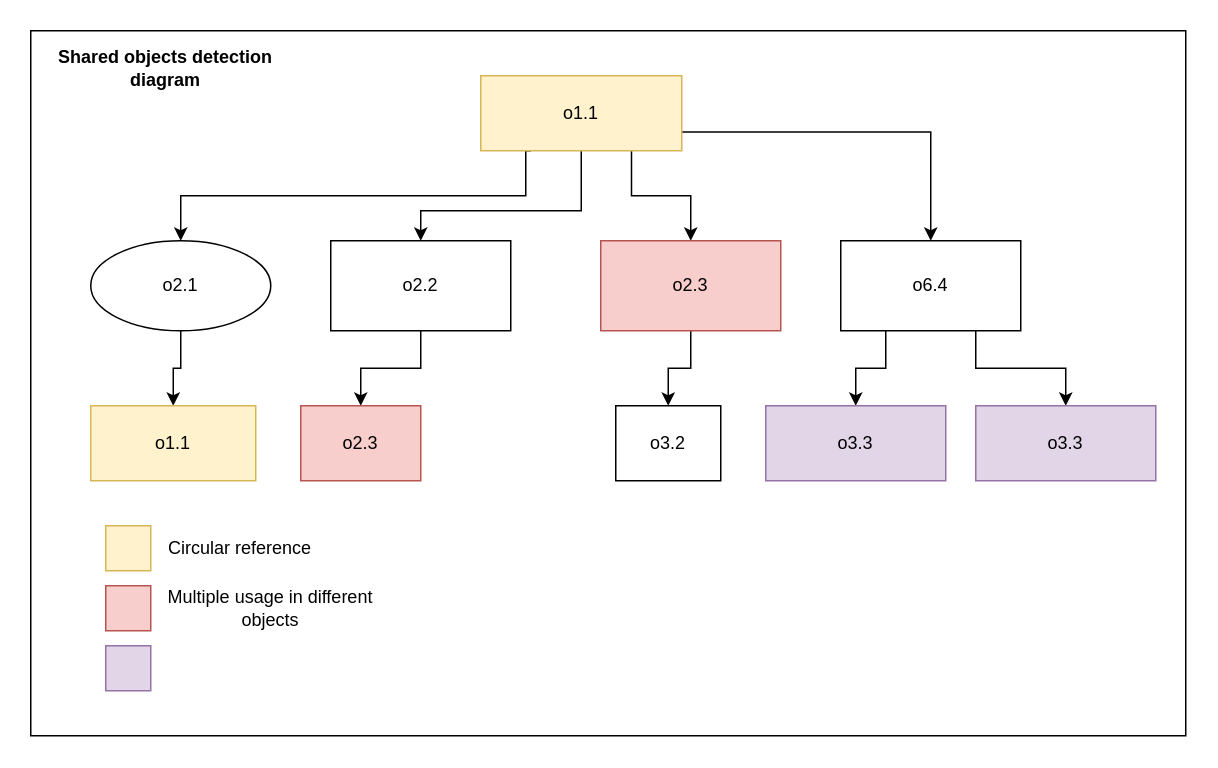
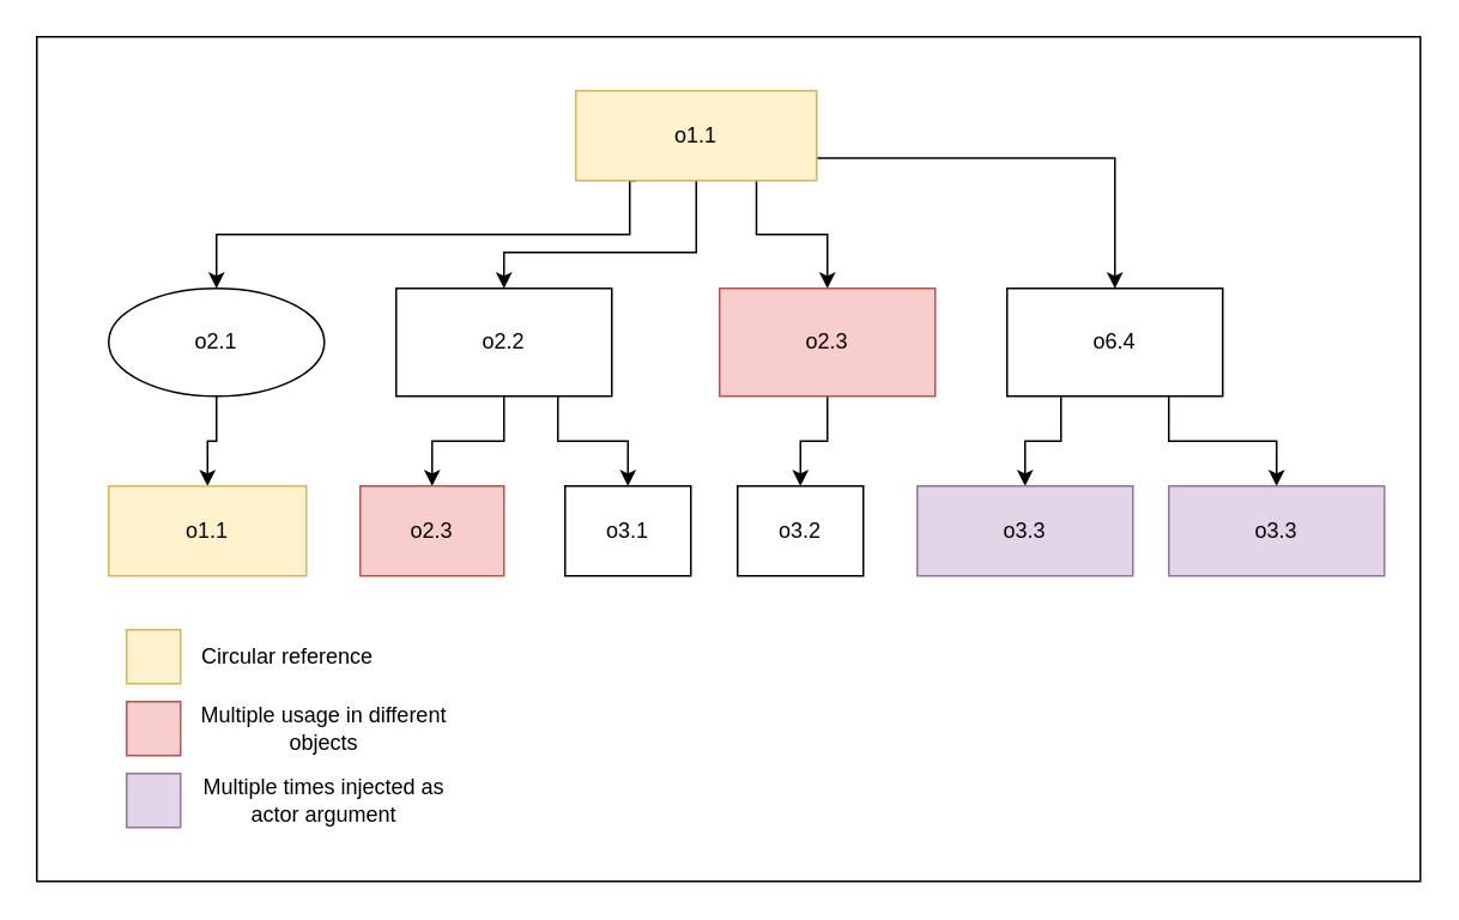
  <mxCell id="0" />
  <mxCell id="1" parent="0" />
  <mxCell id="2" value="" style="rounded=0;whiteSpace=wrap;html=1;" vertex="1" parent="1"><mxGeometry x="20" y="20" width="770" height="470" as="geometry" /></mxCell>
  <mxCell id="3" style="edgeStyle=orthogonalEdgeStyle;rounded=0;orthogonalLoop=1;jettySize=auto;html=1;exitX=0.25;exitY=1;exitDx=0;exitDy=0;entryX=0.5;entryY=0;entryDx=0;entryDy=0;" edge="1" parent="1" source="7" target="9"><mxGeometry relative="1" as="geometry"><Array as="points"><mxPoint x="350" y="100" /><mxPoint x="350" y="130" /><mxPoint x="120" y="130" /></Array></mxGeometry></mxCell>
  <mxCell id="4" style="edgeStyle=orthogonalEdgeStyle;rounded=0;orthogonalLoop=1;jettySize=auto;html=1;exitX=0.5;exitY=1;exitDx=0;exitDy=0;entryX=0.5;entryY=0;entryDx=0;entryDy=0;" edge="1" parent="1" source="7" target="12"><mxGeometry relative="1" as="geometry"><Array as="points"><mxPoint x="387" y="140" /><mxPoint x="280" y="140" /></Array></mxGeometry></mxCell>
  <mxCell id="5" style="edgeStyle=orthogonalEdgeStyle;rounded=0;orthogonalLoop=1;jettySize=auto;html=1;exitX=0.75;exitY=1;exitDx=0;exitDy=0;entryX=0.5;entryY=0;entryDx=0;entryDy=0;" edge="1" parent="1" source="7" target="14"><mxGeometry relative="1" as="geometry" /></mxCell>
  <mxCell id="6" style="edgeStyle=orthogonalEdgeStyle;rounded=0;orthogonalLoop=1;jettySize=auto;html=1;exitX=1;exitY=0.75;exitDx=0;exitDy=0;entryX=0.5;entryY=0;entryDx=0;entryDy=0;" edge="1" parent="1" source="7" target="20"><mxGeometry relative="1" as="geometry" /></mxCell>
  <mxCell id="7" value="o1.1" style="rounded=0;whiteSpace=wrap;html=1;fillColor=#fff2cc;strokeColor=#d6b656;" vertex="1" parent="1"><mxGeometry x="320" y="50" width="134" height="50" as="geometry" /></mxCell>
  <mxCell id="8" style="edgeStyle=orthogonalEdgeStyle;rounded=0;orthogonalLoop=1;jettySize=auto;html=1;exitX=0.5;exitY=1;exitDx=0;exitDy=0;entryX=0.5;entryY=0;entryDx=0;entryDy=0;" edge="1" parent="1" source="9" target="15"><mxGeometry relative="1" as="geometry" /></mxCell>
  <mxCell id="9" value="o2.1" style="ellipse;whiteSpace=wrap;html=1;" vertex="1" parent="1"><mxGeometry x="60" y="160" width="120" height="60" as="geometry" /></mxCell>
  <mxCell id="10" style="edgeStyle=orthogonalEdgeStyle;rounded=0;orthogonalLoop=1;jettySize=auto;html=1;exitX=0.5;exitY=1;exitDx=0;exitDy=0;entryX=0.5;entryY=0;entryDx=0;entryDy=0;" edge="1" parent="1" source="12" target="16"><mxGeometry relative="1" as="geometry" /></mxCell>
+ <mxCell id="11" style="edgeStyle=orthogonalEdgeStyle;rounded=0;orthogonalLoop=1;jettySize=auto;html=1;exitX=0.75;exitY=1;exitDx=0;exitDy=0;entryX=0.5;entryY=0;entryDx=0;entryDy=0;" edge="1" parent="1" source="12" target="17"><mxGeometry relative="1" as="geometry" /></mxCell>
  <mxCell id="12" value="o2.2" style="rounded=0;whiteSpace=wrap;html=1;" vertex="1" parent="1"><mxGeometry x="220" y="160" width="120" height="60" as="geometry" /></mxCell>
  <mxCell id="13" style="edgeStyle=orthogonalEdgeStyle;orthogonalLoop=1;jettySize=auto;html=1;exitX=0.5;exitY=1;exitDx=0;exitDy=0;entryX=0.5;entryY=0;entryDx=0;entryDy=0;rounded=0;" edge="1" parent="1" source="14" target="30"><mxGeometry relative="1" as="geometry" /></mxCell>
  <mxCell id="14" value="o2.3" style="rounded=0;whiteSpace=wrap;html=1;fillColor=#f8cecc;strokeColor=#b85450;" vertex="1" parent="1"><mxGeometry x="400" y="160" width="120" height="60" as="geometry" /></mxCell>
  <mxCell id="15" value="o1.1" style="rounded=0;whiteSpace=wrap;html=1;fillColor=#fff2cc;strokeColor=#d6b656;" vertex="1" parent="1"><mxGeometry x="60" y="270" width="110" height="50" as="geometry" /></mxCell>
  <mxCell id="16" value="o2.3" style="rounded=0;whiteSpace=wrap;html=1;fillColor=#f8cecc;strokeColor=#b85450;" vertex="1" parent="1"><mxGeometry x="200" y="270" width="80" height="50" as="geometry" /></mxCell>
+ <mxCell id="17" value="o3.1" style="rounded=0;whiteSpace=wrap;html=1;" vertex="1" parent="1"><mxGeometry x="314" y="270" width="70" height="50" as="geometry" /></mxCell>
  <mxCell id="18" style="edgeStyle=orthogonalEdgeStyle;rounded=0;orthogonalLoop=1;jettySize=auto;html=1;exitX=0.25;exitY=1;exitDx=0;exitDy=0;entryX=0.5;entryY=0;entryDx=0;entryDy=0;" edge="1" parent="1" source="20" target="21"><mxGeometry relative="1" as="geometry" /></mxCell>
  <mxCell id="19" style="edgeStyle=orthogonalEdgeStyle;rounded=0;orthogonalLoop=1;jettySize=auto;html=1;exitX=0.75;exitY=1;exitDx=0;exitDy=0;entryX=0.5;entryY=0;entryDx=0;entryDy=0;" edge="1" parent="1" source="20" target="22"><mxGeometry relative="1" as="geometry" /></mxCell>
  <mxCell id="20" value="o6.4" style="rounded=0;whiteSpace=wrap;html=1;" vertex="1" parent="1"><mxGeometry x="560" y="160" width="120" height="60" as="geometry" /></mxCell>
  <mxCell id="21" value="o3.3" style="rounded=0;whiteSpace=wrap;html=1;fillColor=#e1d5e7;strokeColor=#9673a6;" vertex="1" parent="1"><mxGeometry x="510" y="270" width="120" height="50" as="geometry" /></mxCell>
  <mxCell id="22" value="o3.3" style="rounded=0;whiteSpace=wrap;html=1;fillColor=#e1d5e7;strokeColor=#9673a6;" vertex="1" parent="1"><mxGeometry x="650" y="270" width="120" height="50" as="geometry" /></mxCell>
  <mxCell id="23" value="" style="rounded=0;whiteSpace=wrap;html=1;fillColor=#fff2cc;strokeColor=#d6b656;" vertex="1" parent="1"><mxGeometry x="70" y="350" width="30" height="30" as="geometry" /></mxCell>
  <mxCell id="24" value="" style="rounded=0;whiteSpace=wrap;html=1;fillColor=#f8cecc;strokeColor=#b85450;" vertex="1" parent="1"><mxGeometry x="70" y="390" width="30" height="30" as="geometry" /></mxCell>
  <mxCell id="25" value="" style="rounded=0;whiteSpace=wrap;html=1;fillColor=#e1d5e7;strokeColor=#9673a6;" vertex="1" parent="1"><mxGeometry x="70" y="430" width="30" height="30" as="geometry" /></mxCell>
  <mxCell id="26" value="Circular reference" style="text;html=1;strokeColor=none;fillColor=none;align=left;verticalAlign=middle;whiteSpace=wrap;rounded=0;" vertex="1" parent="1"><mxGeometry x="110" y="350" width="140" height="30" as="geometry" /></mxCell>
  <mxCell id="27" value="Multiple usage in different objects" style="text;html=1;strokeColor=none;fillColor=none;align=center;verticalAlign=middle;whiteSpace=wrap;rounded=0;" vertex="1" parent="1"><mxGeometry x="110" y="390" width="140" height="30" as="geometry" /></mxCell>
- <mxCell id="29" value="&lt;b&gt;Shared objects detection diagram&lt;/b&gt;" style="text;html=1;strokeColor=none;fillColor=none;align=center;verticalAlign=middle;whiteSpace=wrap;rounded=0;" vertex="1" parent="1"><mxGeometry x="30" y="30" width="160" height="30" as="geometry" /></mxCell>
+ <mxCell id="28" value="Multiple times injected as actor argument" style="text;html=1;strokeColor=none;fillColor=none;align=center;verticalAlign=middle;whiteSpace=wrap;rounded=0;" vertex="1" parent="1"><mxGeometry x="110" y="430" width="140" height="30" as="geometry" /></mxCell>
  <mxCell id="30" value="o3.2" style="rounded=0;whiteSpace=wrap;html=1;" vertex="1" parent="1"><mxGeometry x="410" y="270" width="70" height="50" as="geometry" /></mxCell>
